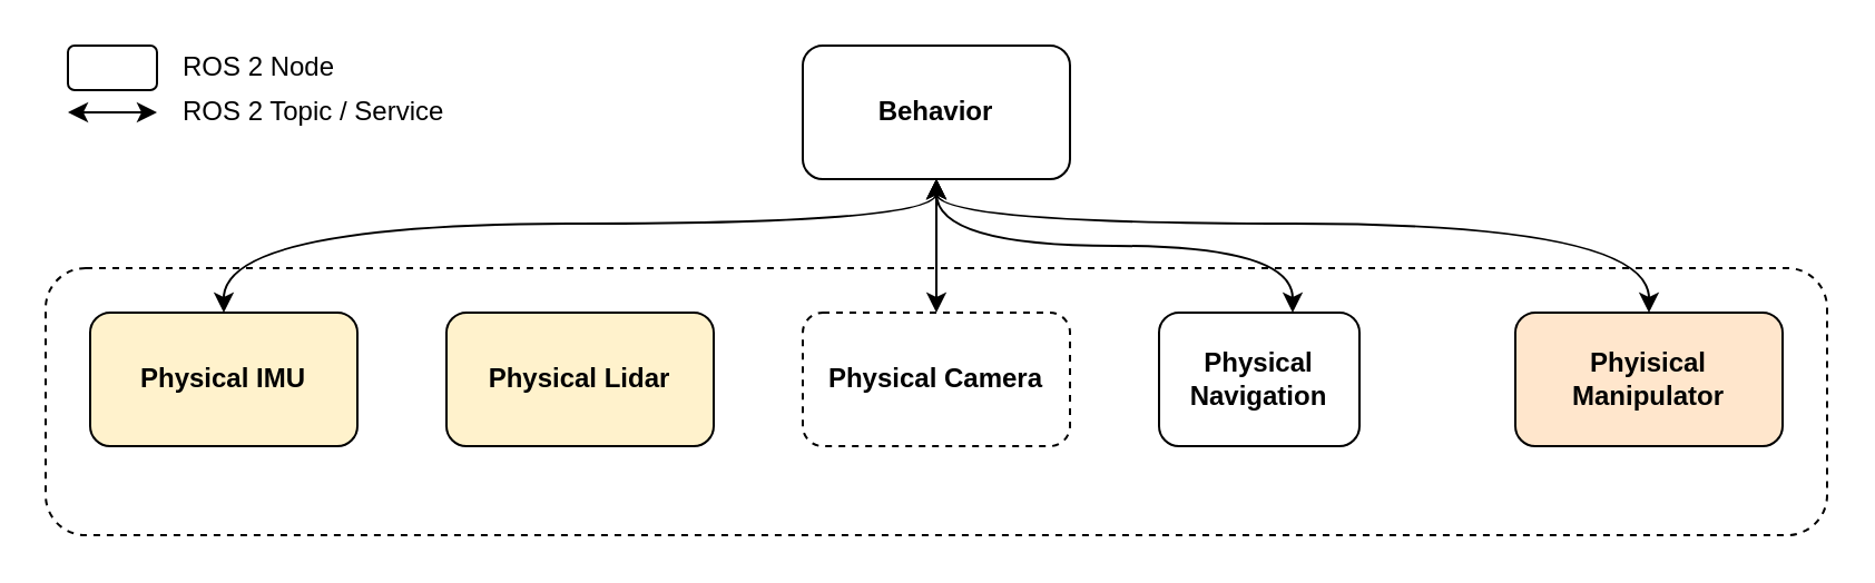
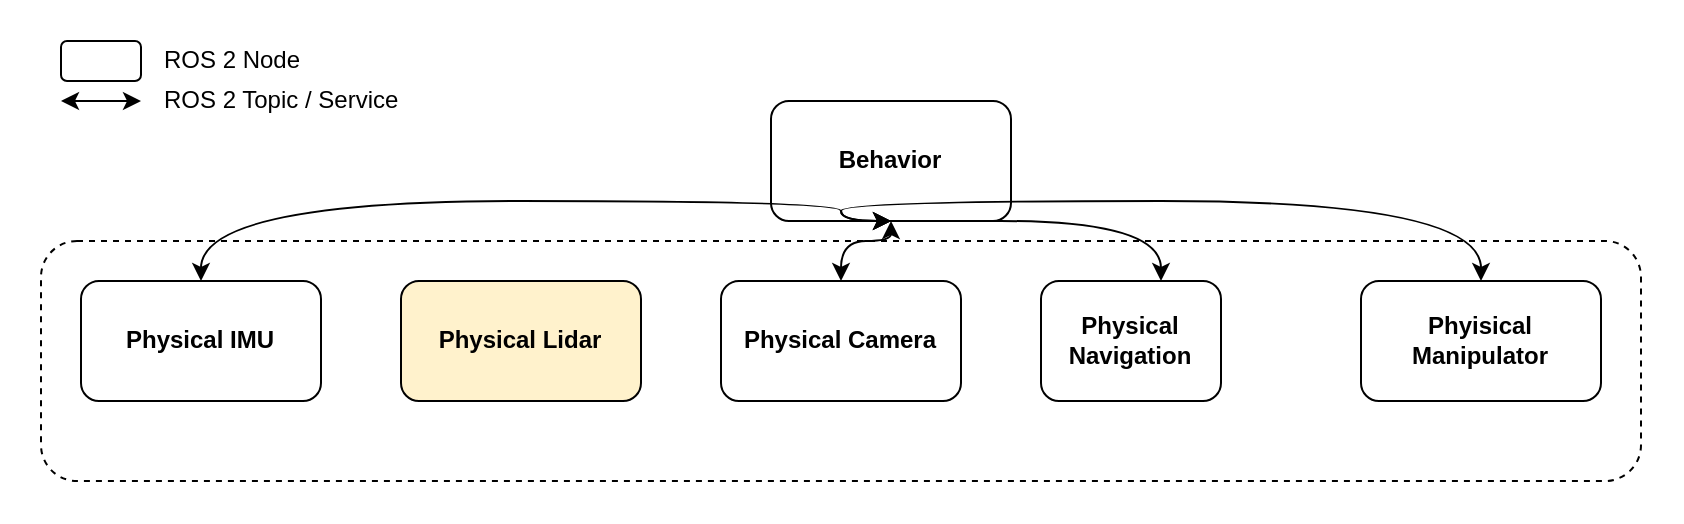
  <mxCell id="0" />
  <mxCell id="1" parent="0" />
  <mxCell id="2" value="" style="rounded=1;whiteSpace=wrap;html=1;dashed=1;fillColor=none;" parent="1" vertex="1"><mxGeometry x="20" y="120" width="800" height="120" as="geometry" /></mxCell>
- <mxCell id="3" value="&lt;b&gt;Behavior&lt;/b&gt;" style="rounded=1;whiteSpace=wrap;html=1;" parent="1" vertex="1"><mxGeometry x="360" y="20" width="120" height="60" as="geometry" /></mxCell>
+ <mxCell id="3" value="&lt;b&gt;Behavior&lt;/b&gt;" style="rounded=1;whiteSpace=wrap;html=1;" parent="1" vertex="1"><mxGeometry x="385" y="50" width="120" height="60" as="geometry" /></mxCell>
  <mxCell id="4" style="edgeStyle=orthogonalEdgeStyle;curved=1;rounded=0;orthogonalLoop=1;jettySize=auto;html=1;entryX=0.5;entryY=1;entryDx=0;entryDy=0;startArrow=classic;startFill=1;" parent="1" source="5" target="3" edge="1"><mxGeometry relative="1" as="geometry"><Array as="points"><mxPoint y="100" x="100" /><mxPoint x="420" y="100" /></Array></mxGeometry></mxCell>
- <mxCell id="5" value="&lt;b&gt;Physical IMU&lt;/b&gt;" style="rounded=1;whiteSpace=wrap;html=1;fillColor=#fff2cc;" parent="1" vertex="1"><mxGeometry x="40" y="140" width="120" height="60" as="geometry" /></mxCell>
+ <mxCell id="5" value="&lt;b&gt;Physical IMU&lt;/b&gt;" style="rounded=1;whiteSpace=wrap;html=1;" parent="1" vertex="1"><mxGeometry x="40" y="140" width="120" height="60" as="geometry" /></mxCell>
  <mxCell id="6" style="edgeStyle=orthogonalEdgeStyle;curved=1;rounded=0;orthogonalLoop=1;jettySize=auto;html=1;startArrow=classic;startFill=1;entryX=0.5;entryY=1;entryDx=0;entryDy=0;" parent="1" source="7" target="3" edge="1"><mxGeometry relative="1" as="geometry"><mxPoint x="420" y="90" as="targetPoint" /></mxGeometry></mxCell>
- <mxCell id="7" value="&lt;b&gt;Physical Camera&lt;/b&gt;" style="rounded=1;whiteSpace=wrap;html=1;dashed=1;" parent="1" vertex="1"><mxGeometry x="360" y="140" width="120" height="60" as="geometry" /></mxCell>
+ <mxCell id="7" value="&lt;b&gt;Physical Camera&lt;/b&gt;" style="rounded=1;whiteSpace=wrap;html=1;" parent="1" vertex="1"><mxGeometry x="360" y="140" width="120" height="60" as="geometry" /></mxCell>
  <mxCell id="8" style="edgeStyle=orthogonalEdgeStyle;curved=1;rounded=0;orthogonalLoop=1;jettySize=auto;html=1;entryX=0.5;entryY=1;entryDx=0;entryDy=0;startArrow=classic;startFill=1;" parent="1" source="9" target="3" edge="1"><mxGeometry relative="1" as="geometry"><Array as="points"><mxPoint x="580" y="110" /><mxPoint x="420" y="110" /></Array></mxGeometry></mxCell>
  <mxCell id="9" value="&lt;b&gt;Physical&lt;br&gt;Navigation&lt;/b&gt;" style="rounded=1;whiteSpace=wrap;html=1;" parent="1" vertex="1"><mxGeometry x="520" y="140" width="90" height="60" as="geometry" /></mxCell>
  <mxCell id="10" style="edgeStyle=orthogonalEdgeStyle;curved=1;rounded=0;orthogonalLoop=1;jettySize=auto;html=1;entryX=0.5;entryY=1;entryDx=0;entryDy=0;startArrow=classic;startFill=1;" parent="1" source="11" target="3" edge="1"><mxGeometry relative="1" as="geometry"><Array as="points"><mxPoint x="740" y="100" /><mxPoint x="420" y="100" /></Array></mxGeometry></mxCell>
- <mxCell id="11" value="&lt;b&gt;Phyisical Manipulator&lt;/b&gt;" style="rounded=1;whiteSpace=wrap;html=1;fillColor=#ffe6cc;" parent="1" vertex="1"><mxGeometry x="680" y="140" width="120" height="60" as="geometry" /></mxCell>
+ <mxCell id="11" value="&lt;b&gt;Phyisical Manipulator&lt;/b&gt;" style="rounded=1;whiteSpace=wrap;html=1;" parent="1" vertex="1"><mxGeometry x="680" y="140" width="120" height="60" as="geometry" /></mxCell>
  <mxCell id="12" value="&lt;b&gt;Physical Lidar&lt;/b&gt;" style="rounded=1;whiteSpace=wrap;html=1;fillColor=#fff2cc;" parent="1" vertex="1"><mxGeometry x="200" y="140" width="120" height="60" as="geometry" /></mxCell>
  <mxCell id="13" value="" style="rounded=1;whiteSpace=wrap;html=1;fillColor=none;" parent="1" vertex="1"><mxGeometry x="30" y="20" width="40" height="20" as="geometry" /></mxCell>
  <mxCell id="14" value="ROS 2 Node" style="text;html=1;strokeColor=none;fillColor=none;align=left;verticalAlign=middle;whiteSpace=wrap;rounded=0;" parent="1" vertex="1"><mxGeometry x="80" y="20" width="80" height="20" as="geometry" /></mxCell>
  <mxCell id="15" value="" style="endArrow=classic;html=1;endFill=1;startArrow=classic;startFill=1;" parent="1" edge="1"><mxGeometry width="50" height="50" relative="1" as="geometry"><mxPoint x="30" y="50" as="sourcePoint" /><mxPoint x="70" y="50" as="targetPoint" /></mxGeometry></mxCell>
  <mxCell id="16" value="ROS 2 Topic / Service" style="text;html=1;strokeColor=none;fillColor=none;align=left;verticalAlign=middle;whiteSpace=wrap;rounded=0;" parent="1" vertex="1"><mxGeometry x="80" y="40" width="130" height="20" as="geometry" /></mxCell>
